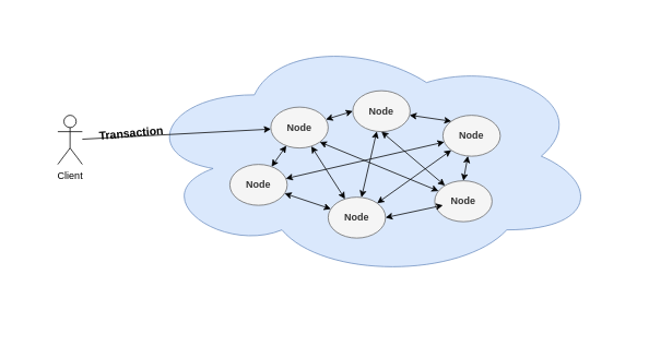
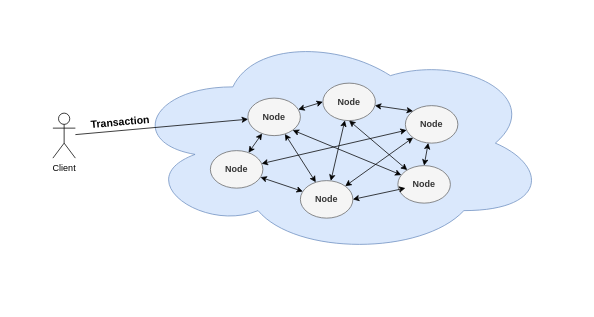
  <mxCell id="0" />
  <mxCell id="1" parent="0" />
  <mxCell id="2" value="" style="rounded=0;whiteSpace=wrap;html=1;fontSize=14;strokeColor=none;" parent="1" vertex="1"><mxGeometry x="20" y="20" width="750" height="380" as="geometry" /></mxCell>
- <mxCell id="3" value="Client" style="shape=umlActor;verticalLabelPosition=bottom;verticalAlign=top;html=1;outlineConnect=0;" parent="1" vertex="1"><mxGeometry x="70" y="140" width="30" height="60" as="geometry" /></mxCell>
+ <mxCell id="3" value="Client" style="shape=umlActor;verticalLabelPosition=bottom;verticalAlign=top;html=1;outlineConnect=0;" parent="1" vertex="1"><mxGeometry x="70" y="150" width="30" height="60" as="geometry" /></mxCell>
  <mxCell id="4" value="" style="ellipse;shape=cloud;whiteSpace=wrap;html=1;fillColor=#dae8fc;strokeColor=#6c8ebf;" parent="1" vertex="1"><mxGeometry x="170" y="40" width="560" height="300" as="geometry" /></mxCell>
  <mxCell id="5" value="Node" style="ellipse;whiteSpace=wrap;html=1;fillColor=#f5f5f5;strokeColor=#666666;fontColor=#333333;fontStyle=1" parent="1" vertex="1"><mxGeometry x="400" y="240" width="70" height="50" as="geometry" /></mxCell>
  <mxCell id="6" value="Node" style="ellipse;whiteSpace=wrap;html=1;fillColor=#f5f5f5;strokeColor=#666666;fontColor=#333333;fontStyle=1" parent="1" vertex="1"><mxGeometry x="430" y="110" width="70" height="50" as="geometry" /></mxCell>
  <mxCell id="7" value="Node" style="ellipse;whiteSpace=wrap;html=1;fillColor=#f5f5f5;strokeColor=#666666;fontColor=#333333;fontStyle=1" parent="1" vertex="1"><mxGeometry x="330" y="130" width="70" height="50" as="geometry" /></mxCell>
  <mxCell id="8" value="Node" style="ellipse;whiteSpace=wrap;html=1;fillColor=#f5f5f5;strokeColor=#666666;fontColor=#333333;fontStyle=1" parent="1" vertex="1"><mxGeometry x="280" y="200" width="70" height="50" as="geometry" /></mxCell>
  <mxCell id="9" value="Node" style="ellipse;whiteSpace=wrap;html=1;fillColor=#f5f5f5;strokeColor=#666666;fontColor=#333333;fontStyle=1" parent="1" vertex="1"><mxGeometry x="540" y="140" width="70" height="50" as="geometry" /></mxCell>
  <mxCell id="10" value="Node" style="ellipse;whiteSpace=wrap;html=1;fillColor=#f5f5f5;strokeColor=#666666;fontColor=#333333;fontStyle=1" parent="1" vertex="1"><mxGeometry x="530" y="220" width="70" height="50" as="geometry" /></mxCell>
  <mxCell id="11" value="" style="endArrow=classic;startArrow=classic;html=1;rounded=1;" parent="1" source="8" target="5" edge="1"><mxGeometry width="50" height="50" relative="1" as="geometry"><mxPoint x="380" y="400" as="sourcePoint" /><mxPoint x="430" y="350" as="targetPoint" /></mxGeometry></mxCell>
  <mxCell id="12" value="" style="endArrow=classic;startArrow=classic;html=1;rounded=1;" parent="1" source="8" target="9" edge="1"><mxGeometry width="50" height="50" relative="1" as="geometry"><mxPoint x="330" y="200" as="sourcePoint" /><mxPoint x="380" y="150" as="targetPoint" /></mxGeometry></mxCell>
  <mxCell id="13" value="" style="endArrow=classic;startArrow=classic;html=1;rounded=1;" parent="1" source="7" target="8" edge="1"><mxGeometry width="50" height="50" relative="1" as="geometry"><mxPoint x="356.781" y="245.473" as="sourcePoint" /><mxPoint x="413.284" y="264.428" as="targetPoint" /></mxGeometry></mxCell>
  <mxCell id="14" value="" style="endArrow=classic;startArrow=classic;html=1;rounded=1;entryX=1;entryY=0.5;entryDx=0;entryDy=0;exitX=0.143;exitY=0.6;exitDx=0;exitDy=0;exitPerimeter=0;" parent="1" source="10" target="5" edge="1"><mxGeometry width="50" height="50" relative="1" as="geometry"><mxPoint x="358.933" y="187.21" as="sourcePoint" /><mxPoint x="340.906" y="212.731" as="targetPoint" /></mxGeometry></mxCell>
  <mxCell id="15" value="" style="endArrow=classic;startArrow=classic;html=1;rounded=1;entryX=0.5;entryY=0;entryDx=0;entryDy=0;" parent="1" source="9" target="10" edge="1"><mxGeometry width="50" height="50" relative="1" as="geometry"><mxPoint x="550.01" y="260" as="sourcePoint" /><mxPoint x="480" y="275" as="targetPoint" /></mxGeometry></mxCell>
  <mxCell id="16" value="" style="endArrow=classic;startArrow=classic;html=1;rounded=1;entryX=0;entryY=0;entryDx=0;entryDy=0;" parent="1" source="6" target="9" edge="1"><mxGeometry width="50" height="50" relative="1" as="geometry"><mxPoint x="500" y="130" as="sourcePoint" /><mxPoint x="575" y="230" as="targetPoint" /></mxGeometry></mxCell>
  <mxCell id="17" value="" style="endArrow=classic;startArrow=classic;html=1;rounded=1;entryX=0;entryY=0.5;entryDx=0;entryDy=0;" parent="1" source="7" target="6" edge="1"><mxGeometry width="50" height="50" relative="1" as="geometry"><mxPoint x="509.336" y="149.847" as="sourcePoint" /><mxPoint x="560.251" y="157.322" as="targetPoint" /></mxGeometry></mxCell>
  <mxCell id="18" value="" style="endArrow=classic;startArrow=classic;html=1;rounded=1;" parent="1" source="7" target="5" edge="1"><mxGeometry width="50" height="50" relative="1" as="geometry"><mxPoint x="407.144" y="155.109" as="sourcePoint" /><mxPoint x="440" y="145" as="targetPoint" /></mxGeometry></mxCell>
  <mxCell id="19" value="" style="endArrow=classic;startArrow=classic;html=1;rounded=1;exitX=0.5;exitY=1;exitDx=0;exitDy=0;" parent="1" source="6" target="10" edge="1"><mxGeometry width="50" height="50" relative="1" as="geometry"><mxPoint x="389.404" y="187.785" as="sourcePoint" /><mxPoint x="430.517" y="252.241" as="targetPoint" /></mxGeometry></mxCell>
  <mxCell id="20" value="" style="endArrow=classic;startArrow=classic;html=1;rounded=1;entryX=0;entryY=1;entryDx=0;entryDy=0;" parent="1" source="5" target="9" edge="1"><mxGeometry width="50" height="50" relative="1" as="geometry"><mxPoint x="475" y="170" as="sourcePoint" /><mxPoint x="552.483" y="235.861" as="targetPoint" /></mxGeometry></mxCell>
  <mxCell id="21" value="" style="endArrow=classic;startArrow=classic;html=1;rounded=1;" parent="1" source="5" target="6" edge="1"><mxGeometry width="50" height="50" relative="1" as="geometry"><mxPoint x="469.77" y="257.338" as="sourcePoint" /><mxPoint x="560.251" y="192.678" as="targetPoint" /></mxGeometry></mxCell>
  <mxCell id="22" value="" style="endArrow=classic;startArrow=classic;html=1;rounded=1;entryX=1;entryY=1;entryDx=0;entryDy=0;" parent="1" source="10" target="7" edge="1"><mxGeometry width="50" height="50" relative="1" as="geometry"><mxPoint x="450.64" y="250.327" as="sourcePoint" /><mxPoint x="469.308" y="169.667" as="targetPoint" /></mxGeometry></mxCell>
  <mxCell id="23" value="" style="endArrow=classic;html=1;rounded=1;" parent="1" source="3" target="7" edge="1"><mxGeometry width="50" height="50" relative="1" as="geometry"><mxPoint x="380" y="400" as="sourcePoint" /><mxPoint x="430" y="350" as="targetPoint" /></mxGeometry></mxCell>
  <mxCell id="24" value="&lt;font style=&quot;font-size: 14px;&quot;&gt;&lt;b&gt;Transaction&lt;/b&gt;&lt;/font&gt;" style="text;html=1;strokeColor=none;fillColor=none;align=center;verticalAlign=middle;whiteSpace=wrap;rounded=0;rotation=-5;" parent="1" vertex="1"><mxGeometry x="130" y="147" width="60" height="30" as="geometry" /></mxCell>
